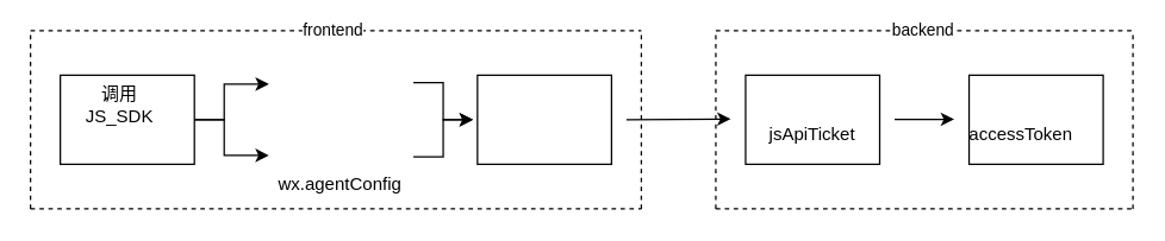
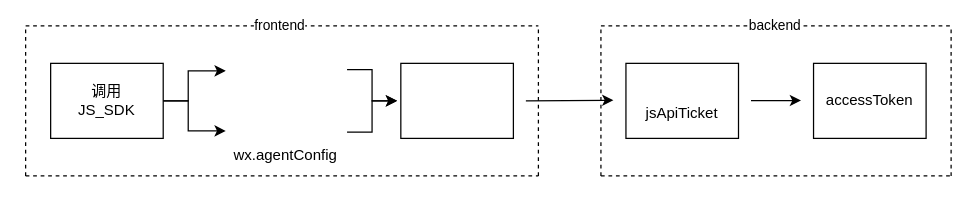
  <mxCell id="0" />
  <mxCell id="1" parent="0" />
  <mxCell id="2" value="" style="endArrow=none;dashed=1;html=1;rounded=0;" edge="1" parent="1"><mxGeometry width="50" height="50" relative="1" as="geometry"><mxPoint x="480" y="140" as="sourcePoint" /><mxPoint x="480" y="20" as="targetPoint" /></mxGeometry></mxCell>
  <mxCell id="3" value="" style="endArrow=none;dashed=1;html=1;rounded=0;" edge="1" parent="1"><mxGeometry width="50" height="50" relative="1" as="geometry"><mxPoint x="20" y="140" as="sourcePoint" /><mxPoint x="20" y="20" as="targetPoint" /></mxGeometry></mxCell>
  <mxCell id="4" value="" style="endArrow=none;dashed=1;html=1;rounded=0;" edge="1" parent="1"><mxGeometry width="50" height="50" relative="1" as="geometry"><mxPoint x="430" y="140" as="sourcePoint" /><mxPoint x="430" y="20" as="targetPoint" /><Array as="points"><mxPoint x="430" y="80" /></Array></mxGeometry></mxCell>
  <mxCell id="5" value="" style="endArrow=none;dashed=1;html=1;rounded=0;" edge="1" parent="1"><mxGeometry width="50" height="50" relative="1" as="geometry"><mxPoint x="760" y="140" as="sourcePoint" /><mxPoint x="760" y="20" as="targetPoint" /></mxGeometry></mxCell>
  <mxCell id="6" value="" style="edgeStyle=orthogonalEdgeStyle;rounded=0;orthogonalLoop=1;jettySize=auto;html=1;" edge="1" parent="1" source="7"><mxGeometry relative="1" as="geometry"><mxPoint x="180" y="104" as="targetPoint" /><Array as="points"><mxPoint x="150" y="80" /><mxPoint x="150" y="104" /></Array></mxGeometry></mxCell>
  <mxCell id="7" value="" style="rounded=0;whiteSpace=wrap;html=1;" vertex="1" parent="1"><mxGeometry x="40" y="50" width="90" height="60" as="geometry" /></mxCell>
- <mxCell id="8" value="调用JS_SDK" style="text;html=1;strokeColor=none;fillColor=none;align=center;verticalAlign=middle;whiteSpace=wrap;rounded=0;" vertex="1" parent="1"><mxGeometry x="50" y="55" width="60" height="30" as="geometry" /></mxCell>
+ <mxCell id="8" value="调用JS_SDK" style="text;html=1;strokeColor=none;fillColor=none;align=center;verticalAlign=middle;whiteSpace=wrap;rounded=0;" vertex="1" parent="1"><mxGeometry x="55" y="65" width="60" height="30" as="geometry" /></mxCell>
  <mxCell id="9" value="" style="rounded=0;whiteSpace=wrap;html=1;" vertex="1" parent="1"><mxGeometry x="320" y="50" width="90" height="60" as="geometry" /></mxCell>
  <mxCell id="10" value="" style="endArrow=none;dashed=1;html=1;rounded=0;" edge="1" parent="1"><mxGeometry width="50" height="50" relative="1" as="geometry"><mxPoint x="20" y="20" as="sourcePoint" /><mxPoint x="430" y="20" as="targetPoint" /></mxGeometry></mxCell>
  <mxCell id="11" value="frontend" style="edgeLabel;html=1;align=center;verticalAlign=middle;resizable=0;points=[];" vertex="1" connectable="0" parent="10"><mxGeometry x="-0.016" y="1" relative="1" as="geometry"><mxPoint as="offset" /></mxGeometry></mxCell>
  <mxCell id="12" value="" style="endArrow=none;dashed=1;html=1;rounded=0;" edge="1" parent="1"><mxGeometry width="50" height="50" relative="1" as="geometry"><mxPoint x="20" y="140" as="sourcePoint" /><mxPoint x="430" y="140" as="targetPoint" /></mxGeometry></mxCell>
  <mxCell id="13" value="" style="endArrow=none;dashed=1;html=1;rounded=0;" edge="1" parent="1"><mxGeometry width="50" height="50" relative="1" as="geometry"><mxPoint x="480" y="20" as="sourcePoint" /><mxPoint x="760" y="20" as="targetPoint" /></mxGeometry></mxCell>
  <mxCell id="14" value="backend" style="edgeLabel;html=1;align=center;verticalAlign=middle;resizable=0;points=[];" vertex="1" connectable="0" parent="13"><mxGeometry x="-0.016" y="1" relative="1" as="geometry"><mxPoint as="offset" /></mxGeometry></mxCell>
  <mxCell id="15" value="" style="endArrow=none;dashed=1;html=1;rounded=0;" edge="1" parent="1"><mxGeometry width="50" height="50" relative="1" as="geometry"><mxPoint x="480" y="140" as="sourcePoint" /><mxPoint x="760" y="140" as="targetPoint" /></mxGeometry></mxCell>
  <mxCell id="16" value="" style="endArrow=classic;html=1;rounded=0;" edge="1" parent="1"><mxGeometry width="50" height="50" relative="1" as="geometry"><mxPoint x="420" y="80" as="sourcePoint" /><mxPoint x="490" y="79.5" as="targetPoint" /></mxGeometry></mxCell>
  <mxCell id="17" value="" style="rounded=0;whiteSpace=wrap;html=1;" vertex="1" parent="1"><mxGeometry x="500" y="50" width="90" height="60" as="geometry" /></mxCell>
  <mxCell id="18" value="" style="rounded=0;whiteSpace=wrap;html=1;" vertex="1" parent="1"><mxGeometry x="650" y="50" width="90" height="60" as="geometry" /></mxCell>
  <mxCell id="19" value="jsApiTicket" style="text;html=1;strokeColor=none;fillColor=none;align=center;verticalAlign=middle;whiteSpace=wrap;rounded=0;" vertex="1" parent="1"><mxGeometry x="515" y="75" width="60" height="30" as="geometry" /></mxCell>
- <mxCell id="20" value="accessToken" style="text;html=1;strokeColor=none;fillColor=none;align=center;verticalAlign=middle;whiteSpace=wrap;rounded=0;" vertex="1" parent="1"><mxGeometry x="655" y="75" width="60" height="30" as="geometry" /></mxCell>
+ <mxCell id="20" value="accessToken" style="text;html=1;strokeColor=none;fillColor=none;align=center;verticalAlign=middle;whiteSpace=wrap;rounded=0;" vertex="1" parent="1"><mxGeometry x="665" y="65" width="60" height="30" as="geometry" /></mxCell>
  <mxCell id="21" value="" style="endArrow=classic;html=1;rounded=0;" edge="1" parent="1"><mxGeometry width="50" height="50" relative="1" as="geometry"><mxPoint x="600" y="79.72" as="sourcePoint" /><mxPoint x="640" y="79.72" as="targetPoint" /></mxGeometry></mxCell>
  <mxCell id="22" value="wx.agentConfig" style="text;html=1;strokeColor=none;fillColor=none;align=center;verticalAlign=middle;whiteSpace=wrap;rounded=0;" vertex="1" parent="1"><mxGeometry x="198" y="109" width="60" height="30" as="geometry" /></mxCell>
  <mxCell id="23" value="" style="edgeStyle=elbowEdgeStyle;elbow=horizontal;endArrow=classic;html=1;rounded=0;entryX=0;entryY=0.5;entryDx=0;entryDy=0;" edge="1" parent="1"><mxGeometry width="50" height="50" relative="1" as="geometry"><mxPoint x="277" y="105" as="sourcePoint" /><mxPoint x="317" y="80" as="targetPoint" /></mxGeometry></mxCell>
  <mxCell id="24" value="" style="edgeStyle=elbowEdgeStyle;elbow=horizontal;endArrow=classic;html=1;rounded=0;" edge="1" parent="1"><mxGeometry width="50" height="50" relative="1" as="geometry"><mxPoint x="277" y="55" as="sourcePoint" /><mxPoint x="317" y="80" as="targetPoint" /><Array as="points"><mxPoint x="297" y="70" /></Array></mxGeometry></mxCell>
  <mxCell id="25" value="" style="edgeStyle=elbowEdgeStyle;elbow=horizontal;endArrow=classic;html=1;rounded=0;exitX=1;exitY=0.5;exitDx=0;exitDy=0;" edge="1" parent="1" source="7"><mxGeometry width="50" height="50" relative="1" as="geometry"><mxPoint x="140" y="86" as="sourcePoint" /><mxPoint x="180" y="56" as="targetPoint" /><Array as="points"><mxPoint x="150" y="80" /></Array></mxGeometry></mxCell>
